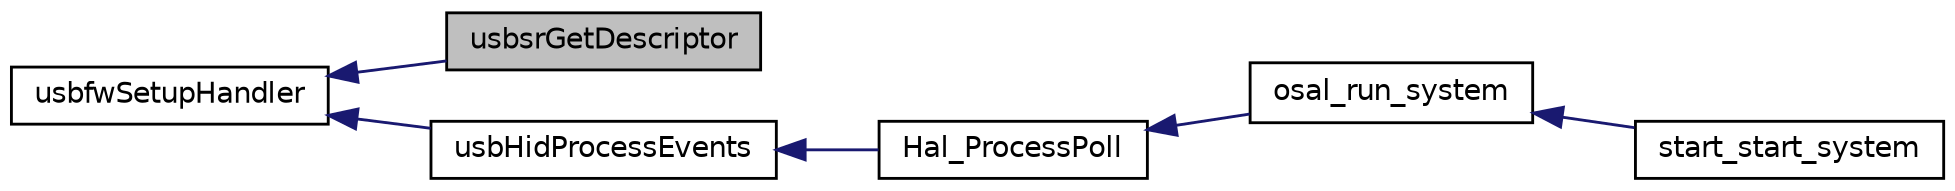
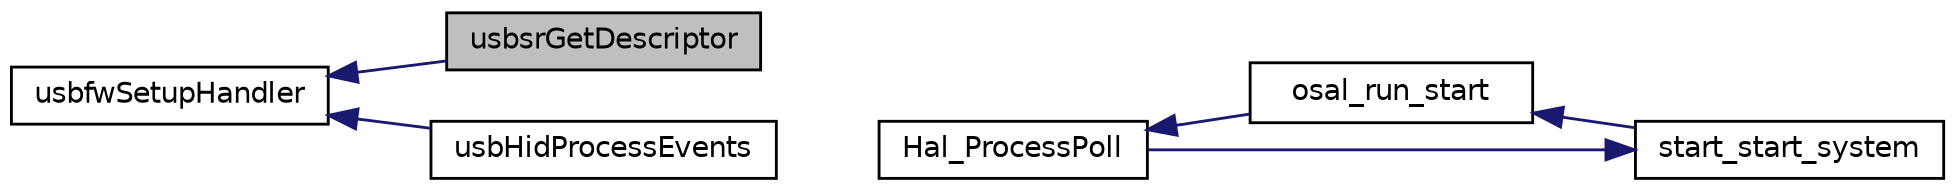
  digraph {
    rankdir=LR
    node [color=black fillcolor=white fontname=Helvetica fontsize=10 shape=record style=filled]
    edge [color=midnightblue dir=back fontname=Helvetica fontsize=10 labelfontname=Helvetica labelfontsize=10 style=solid]
    n1 [fillcolor=grey75 fontcolor=black height=0.2 label=usbsrGetDescriptor width=0.4]
    n2 [height=0.2 label=usbfwSetupHandler width=0.4]
    n3 [height=0.2 label=usbHidProcessEvents width=0.4]
    n4 [height=0.2 label=Hal_ProcessPoll width=0.4]
-   n5 [height=0.2 label=osal_run_system width=0.4]
+   n5 [height=0.2 label=osal_run_start width=0.4]
    n6 [height=0.2 label=start_start_system width=0.4]
    n2 -> n1
    n2 -> n3
-   n3 -> n4
+   n6 -> n4
    n4 -> n5
    n5 -> n6
  }
